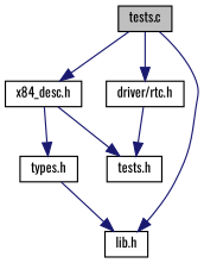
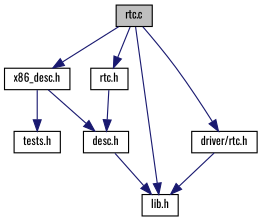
  digraph {
    fontname=Oswald
    node [color=black fillcolor=white fontname=Oswald fontsize=10 shape=record style=filled]
    edge [color=midnightblue fontname=Oswald fontsize=10 labelfontname=Helvetica labelfontsize=10 style=solid]
-   n1 [fillcolor=grey75 fontcolor=black height=0.2 label="tests.c" width=0.4]
-   n2 [height=0.2 label="x84_desc.h" width=0.4]
+   n1 [fillcolor=grey75 fontcolor=black height=0.2 label="rtc.c" width=0.4]
+   n2 [height=0.2 label="x86_desc.h" width=0.4]
+   n3 [height=0.2 label="rtc.h" width=0.4]
    n4 [height=0.2 label="lib.h" width=0.4]
    n5 [height=0.2 label="driver/rtc.h" width=0.4]
    n6 [height=0.2 label="tests.h" width=0.4]
-   n7 [height=0.2 label="types.h" width=0.4]
+   n7 [height=0.2 label="desc.h" width=0.4]
    n1 -> n2
+   n1 -> n3
    n1 -> n4
    n1 -> n5
    n2 -> n6
    n2 -> n7
-   n5 -> n6
+   n3 -> n7
+   n5 -> n4
    n7 -> n4
  }
